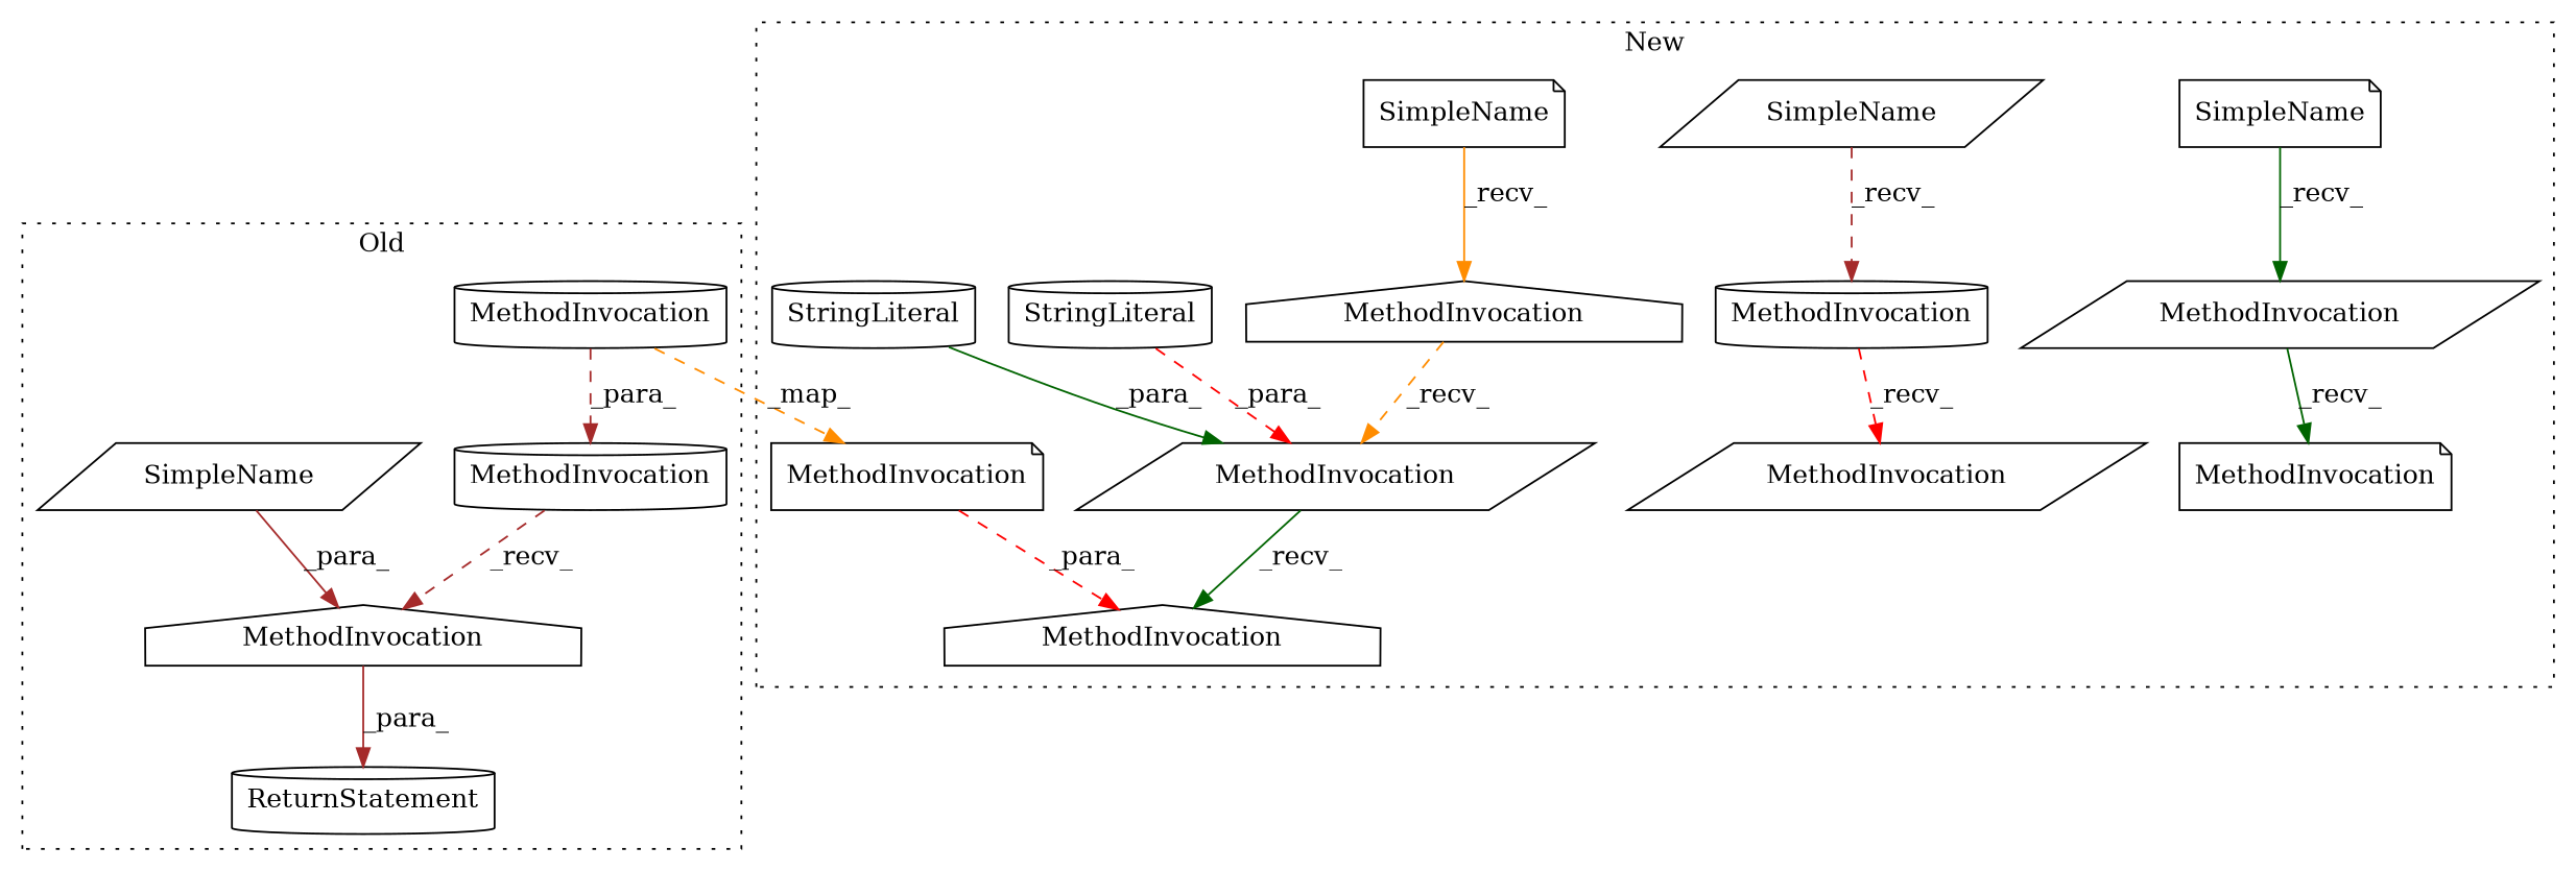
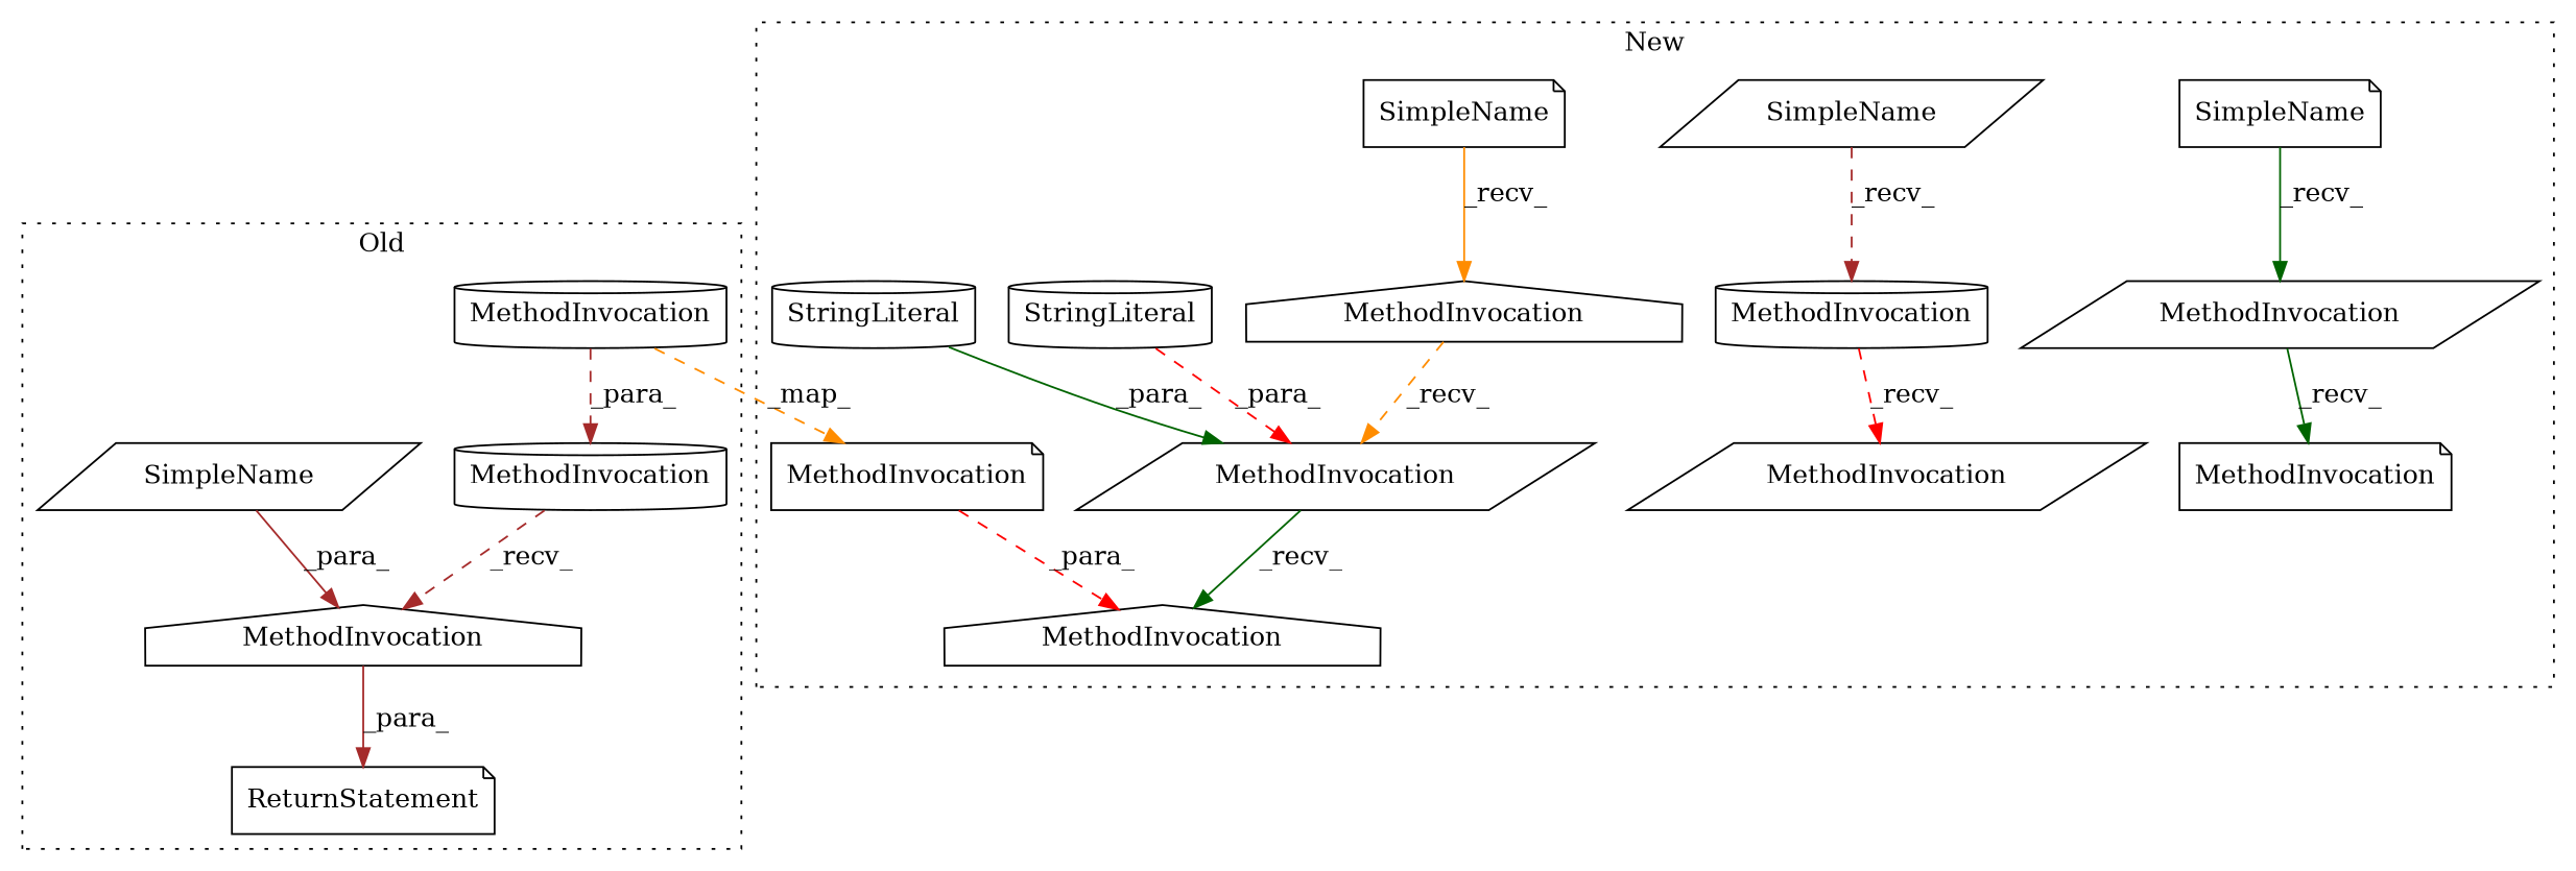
  digraph {
    fontname="DejaVu Serif"
    node [a=32 l=10 shape=cylinder fontname="DejaVu Serif"]
    edge [color=brown style=dashed fontname="DejaVu Serif"]
    n1 [l="7,1" label=MethodInvocation s="19573,19582"]
    n2 [l="3,1" label=MethodInvocation s="19585,19592" shape=house]
    n3 [l="3,1" label=MethodInvocation s="19570,19583"]
-   n4 [a=41 l=7 label=ReturnStatement s=19563]
+   n4 [a=41 l=7 label=ReturnStatement s=19563 shape=note]
    n5 [a=42 l=4 label=SimpleName s=19588 shape=parallelogram]
    n6 [l=5 label=MethodInvocation s=13104 shape=note]
    n7 [label=MethodInvocation s=13093 shape=parallelogram]
    n8 [label=MethodInvocation s=20491 shape=house]
    n9 [l="7,1" label=MethodInvocation s="20552,20561" shape=note]
    n10 [l="4,1" label=MethodInvocation s="20548,20562" shape=house]
    n11 [l="10,1" label=MethodInvocation s="20502,20546" shape=parallelogram]
    n12 [label=MethodInvocation s=13680]
    n13 [l="4,1" label=MethodInvocation s="13779,13793" shape=parallelogram]
    n14 [a=42 l=2 label=SimpleName s=20488 shape=note]
    n15 [a=42 l=2 label=SimpleName s=13090 shape=note]
    n16 [a=42 l=2 label=SimpleName s=13677 shape=parallelogram]
    n17 [a=45 l=18 label=StringLiteral s=20528]
    n18 [a=45 l=14 label=StringLiteral s=20512]
    subgraph cluster_1 {
      label=Old
      style=dotted
      n1
      n2
      n3
      n4
      n5
    }
    subgraph cluster_2 {
      label=New
      style=dotted
      n6
      n7
      n8
      n9
      n10
      n11
      n12
      n13
      n14
      n15
      n16
      n17
      n18
    }
    n1 -> n3 [label=_para_]
    n1 -> n9 [label=_map_ color=darkorange]
    n2 -> n4 [label=_para_ style=solid]
    n3 -> n2 [label=_recv_]
    n5 -> n2 [label=_para_ style=solid]
    n7 -> n6 [label=_recv_ color=darkgreen style=solid]
    n8 -> n11 [label=_recv_ color=darkorange]
    n9 -> n10 [label=_para_ color=red]
    n11 -> n10 [label=_recv_ color=darkgreen style=solid]
    n12 -> n13 [label=_recv_ color=red]
    n14 -> n8 [label=_recv_ color=darkorange style=solid]
    n15 -> n7 [label=_recv_ color=darkgreen style=solid]
    n16 -> n12 [label=_recv_]
    n17 -> n11 [label=_para_ color=red]
    n18 -> n11 [label=_para_ color=darkgreen style=solid]
  }
